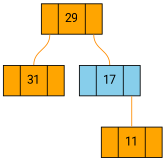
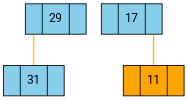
  strict graph {
    fontname=Roboto
    node [fillcolor=orange fontname=Roboto shape=record style=filled]
    edge [color=darkorange fontname=Roboto headport=m tailport=r]
-   n1 [label="<l> | <m> 29	| <r>"]
-   n2 [label="<l> | <m> 31	| <r>"]
+   n1 [fillcolor=skyblue label="<l> | <m> 29	| <r>"]
+   n2 [fillcolor=skyblue label="<l> | <m> 31	| <r>"]
    n3 [fillcolor=skyblue label="<l> | <m> 17	| <r>"]
    n4 [label="<l> | <m> 11	| <r>"]
    n1 -- n2 [tailport=l]
-   n1 -- n3
    n3 -- n4
  }
